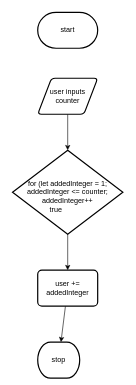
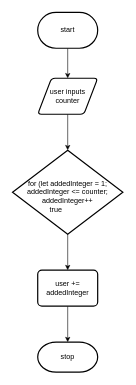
  <mxCell id="0" />
  <mxCell id="1" parent="0" />
+ <mxCell id="2" style="edgeStyle=none;html=1;" parent="1" source="3" target="5" edge="1"><mxGeometry relative="1" as="geometry" /></mxCell>
  <mxCell id="3" value="start" style="strokeWidth=2;html=1;shape=mxgraph.flowchart.terminator;whiteSpace=wrap;" parent="1" vertex="1"><mxGeometry x="62" y="20" width="100" height="60" as="geometry" /></mxCell>
  <mxCell id="4" style="edgeStyle=none;html=1;" parent="1" source="5" target="7" edge="1"><mxGeometry relative="1" as="geometry" /></mxCell>
  <mxCell id="5" value="user inputs counter" style="shape=parallelogram;html=1;strokeWidth=2;perimeter=parallelogramPerimeter;whiteSpace=wrap;rounded=1;arcSize=12;size=0.23;" parent="1" vertex="1"><mxGeometry x="62" y="130" width="100" height="60" as="geometry" /></mxCell>
  <mxCell id="6" style="edgeStyle=none;html=1;" parent="1" source="7" target="9" edge="1"><mxGeometry relative="1" as="geometry" /></mxCell>
  <mxCell id="7" value="for (let addedInteger = 1; addedInteger &amp;lt;= counter; addedInteger++" style="strokeWidth=2;html=1;shape=mxgraph.flowchart.decision;whiteSpace=wrap;" parent="1" vertex="1"><mxGeometry x="20" y="250" width="184" height="140" as="geometry" /></mxCell>
  <mxCell id="8" style="edgeStyle=none;html=1;" edge="1" parent="1" source="9" target="10"><mxGeometry relative="1" as="geometry" /></mxCell>
  <mxCell id="9" value="user += addedInteger" style="rounded=1;whiteSpace=wrap;html=1;absoluteArcSize=1;arcSize=14;strokeWidth=2;" parent="1" vertex="1"><mxGeometry x="62" y="450" width="100" height="60" as="geometry" /></mxCell>
- <mxCell id="10" value="stop" style="strokeWidth=2;html=1;shape=mxgraph.flowchart.terminator;whiteSpace=wrap;" parent="1" vertex="1"><mxGeometry x="62" y="570" width="70" height="60" as="geometry" /></mxCell>
+ <mxCell id="10" value="stop" style="strokeWidth=2;html=1;shape=mxgraph.flowchart.terminator;whiteSpace=wrap;" parent="1" vertex="1"><mxGeometry x="62" y="570" width="100" height="50" as="geometry" /></mxCell>
  <mxCell id="11" value="true" style="text;html=1;align=center;verticalAlign=middle;resizable=0;points=[];autosize=1;strokeColor=none;fillColor=none;" parent="1" vertex="1"><mxGeometry x="72" y="340" width="40" height="20" as="geometry" /></mxCell>
